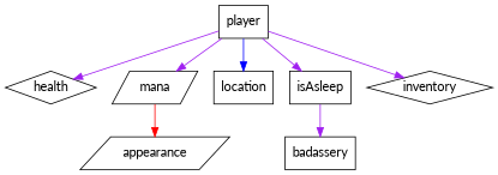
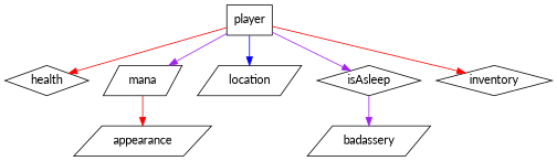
  digraph {
    fontname=Lato
    node [fontname=Lato shape=diamond]
    edge [color=purple fontname=Lato]
    health
    player [shape=box]
    mana [shape=parallelogram]
-   location [shape=box]
-   isAsleep [shape=box]
+   location [shape=parallelogram]
+   isAsleep
    inventory
    appearance [shape=parallelogram]
-   badassery [shape=box]
-   player -> health
+   badassery [shape=parallelogram]
+   player -> health [color=red]
    player -> mana
    player -> location [color=blue]
    player -> isAsleep
-   player -> inventory
+   player -> inventory [color=red]
    mana -> appearance [color=red]
    isAsleep -> badassery
  }
